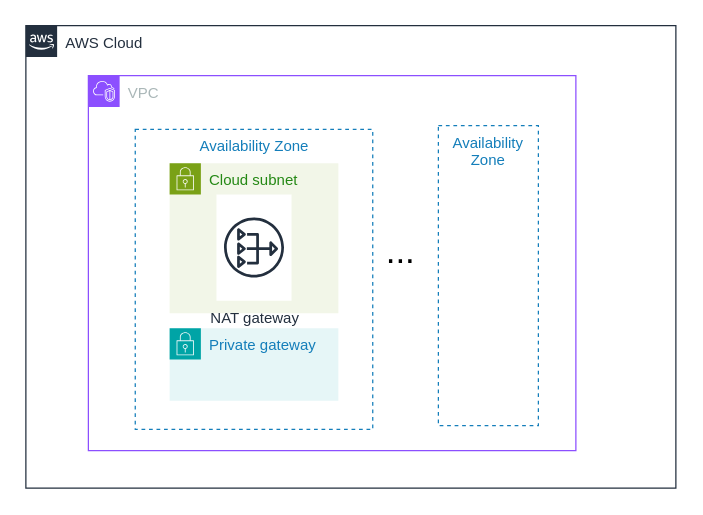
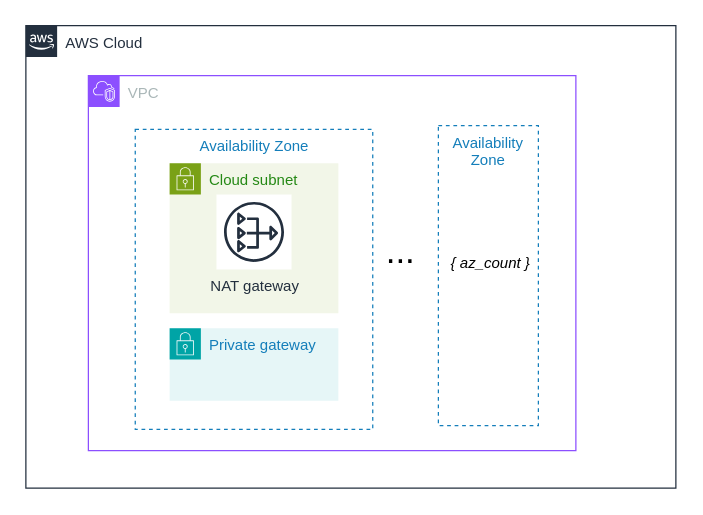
  <mxCell id="0" />
  <mxCell id="1" parent="0" />
  <mxCell id="2" value="AWS Cloud" style="points=[[0,0],[0.25,0],[0.5,0],[0.75,0],[1,0],[1,0.25],[1,0.5],[1,0.75],[1,1],[0.75,1],[0.5,1],[0.25,1],[0,1],[0,0.75],[0,0.5],[0,0.25]];outlineConnect=0;gradientColor=none;html=1;whiteSpace=wrap;fontSize=12;fontStyle=0;container=1;pointerEvents=0;collapsible=0;recursiveResize=0;shape=mxgraph.aws4.group;grIcon=mxgraph.aws4.group_aws_cloud_alt;strokeColor=#232F3E;fillColor=none;verticalAlign=top;align=left;spacingLeft=30;fontColor=#232F3E;dashed=0;" vertex="1" parent="1"><mxGeometry x="20" y="20" width="520" height="370" as="geometry" /></mxCell>
  <mxCell id="3" value="VPC" style="points=[[0,0],[0.25,0],[0.5,0],[0.75,0],[1,0],[1,0.25],[1,0.5],[1,0.75],[1,1],[0.75,1],[0.5,1],[0.25,1],[0,1],[0,0.75],[0,0.5],[0,0.25]];outlineConnect=0;gradientColor=none;html=1;whiteSpace=wrap;fontSize=12;fontStyle=0;container=1;pointerEvents=0;collapsible=0;recursiveResize=0;shape=mxgraph.aws4.group;grIcon=mxgraph.aws4.group_vpc2;strokeColor=#8C4FFF;fillColor=none;verticalAlign=top;align=left;spacingLeft=30;fontColor=#AAB7B8;dashed=0;" vertex="1" parent="2"><mxGeometry x="50" y="40" width="390" height="300" as="geometry" /></mxCell>
  <mxCell id="4" value="Private gateway" style="points=[[0,0],[0.25,0],[0.5,0],[0.75,0],[1,0],[1,0.25],[1,0.5],[1,0.75],[1,1],[0.75,1],[0.5,1],[0.25,1],[0,1],[0,0.75],[0,0.5],[0,0.25]];outlineConnect=0;gradientColor=none;html=1;whiteSpace=wrap;fontSize=12;fontStyle=0;container=1;pointerEvents=0;collapsible=0;recursiveResize=0;shape=mxgraph.aws4.group;grIcon=mxgraph.aws4.group_security_group;grStroke=0;strokeColor=#00A4A6;fillColor=#E6F6F7;verticalAlign=top;align=left;spacingLeft=30;fontColor=#147EBA;dashed=0;" vertex="1" parent="3"><mxGeometry x="65" y="202" width="135" height="58" as="geometry" /></mxCell>
  <mxCell id="5" value="Availability Zone" style="fillColor=none;strokeColor=#147EBA;dashed=1;verticalAlign=top;fontStyle=0;fontColor=#147EBA;whiteSpace=wrap;html=1;" vertex="1" parent="4"><mxGeometry x="-27.5" y="-159" width="190" height="240" as="geometry" /></mxCell>
  <mxCell id="6" value="Cloud subnet" style="points=[[0,0],[0.25,0],[0.5,0],[0.75,0],[1,0],[1,0.25],[1,0.5],[1,0.75],[1,1],[0.75,1],[0.5,1],[0.25,1],[0,1],[0,0.75],[0,0.5],[0,0.25]];outlineConnect=0;gradientColor=none;html=1;whiteSpace=wrap;fontSize=12;fontStyle=0;container=1;pointerEvents=0;collapsible=0;recursiveResize=0;shape=mxgraph.aws4.group;grIcon=mxgraph.aws4.group_security_group;grStroke=0;strokeColor=#7AA116;fillColor=#F2F6E8;verticalAlign=top;align=left;spacingLeft=30;fontColor=#248814;dashed=0;" vertex="1" parent="3"><mxGeometry x="65" y="70" width="135" height="120" as="geometry" /></mxCell>
- <mxCell id="7" value="NAT gateway" style="sketch=0;outlineConnect=0;fontColor=#232F3E;gradientColor=none;strokeColor=#232F3E;fillColor=#ffffff;dashed=0;verticalLabelPosition=bottom;verticalAlign=top;align=center;html=1;fontSize=12;fontStyle=0;aspect=fixed;shape=mxgraph.aws4.resourceIcon;resIcon=mxgraph.aws4.nat_gateway;" vertex="1" parent="3"><mxGeometry x="102.5" y="95" width="60" height="85" as="geometry" /></mxCell>
+ <mxCell id="7" value="NAT gateway" style="sketch=0;outlineConnect=0;fontColor=#232F3E;gradientColor=none;strokeColor=#232F3E;fillColor=#ffffff;dashed=0;verticalLabelPosition=bottom;verticalAlign=top;align=center;html=1;fontSize=12;fontStyle=0;aspect=fixed;shape=mxgraph.aws4.resourceIcon;resIcon=mxgraph.aws4.nat_gateway;" vertex="1" parent="3"><mxGeometry x="102.5" y="95" width="60" height="60" as="geometry" /></mxCell>
  <mxCell id="8" value="&lt;font style=&quot;font-size: 28px;&quot;&gt;...&lt;/font&gt;" style="text;html=1;align=center;verticalAlign=middle;whiteSpace=wrap;rounded=0;" vertex="1" parent="3"><mxGeometry x="220" y="125" width="60" height="30" as="geometry" /></mxCell>
  <mxCell id="9" value="Availability Zone" style="fillColor=none;strokeColor=#147EBA;dashed=1;verticalAlign=top;fontStyle=0;fontColor=#147EBA;whiteSpace=wrap;html=1;" vertex="1" parent="3"><mxGeometry x="280" y="40" width="80" height="240" as="geometry" /></mxCell>
+ <mxCell id="10" value="&lt;i&gt;{ az_count }&lt;/i&gt;" style="text;html=1;align=center;verticalAlign=middle;whiteSpace=wrap;rounded=0;" vertex="1" parent="3"><mxGeometry x="287" y="135" width="70" height="30" as="geometry" /></mxCell>
